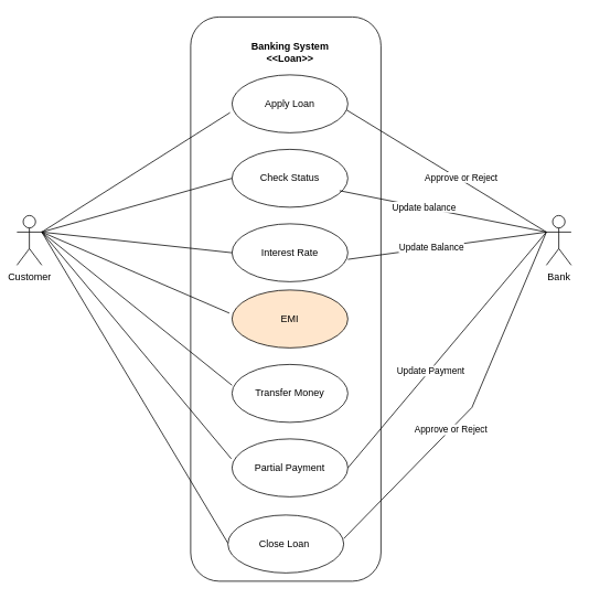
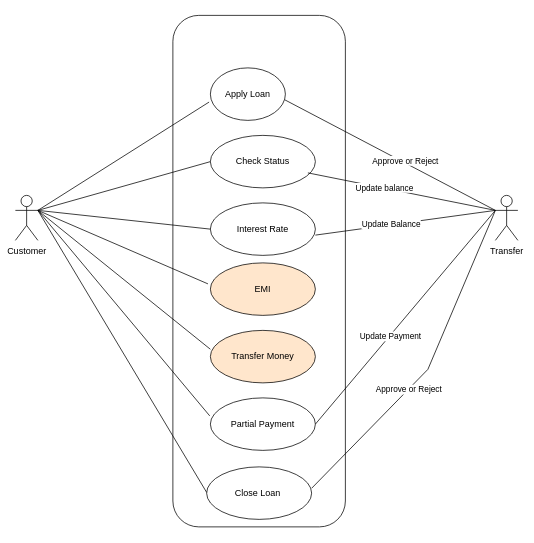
  <mxCell id="0" />
  <mxCell id="1" parent="0" />
  <mxCell id="2" value="" style="rounded=1;whiteSpace=wrap;html=1;" vertex="1" parent="1"><mxGeometry x="230" y="20" width="230" height="682" as="geometry" /></mxCell>
  <mxCell id="3" value="Customer" style="shape=umlActor;verticalLabelPosition=bottom;verticalAlign=top;html=1;" vertex="1" parent="1"><mxGeometry x="20" y="260" width="30" height="60" as="geometry" /></mxCell>
- <mxCell id="4" value="Apply Loan" style="ellipse;whiteSpace=wrap;html=1;" vertex="1" parent="1"><mxGeometry x="280" y="90" width="140" height="70" as="geometry" /></mxCell>
+ <mxCell id="4" value="Apply Loan" style="ellipse;whiteSpace=wrap;html=1;" vertex="1" parent="1"><mxGeometry x="280" y="90" width="100" height="70" as="geometry" /></mxCell>
  <mxCell id="5" value="Check Status" style="ellipse;whiteSpace=wrap;html=1;" vertex="1" parent="1"><mxGeometry x="280" y="180" width="140" height="70" as="geometry" /></mxCell>
  <mxCell id="6" value="Interest Rate" style="ellipse;whiteSpace=wrap;html=1;" vertex="1" parent="1"><mxGeometry x="280" y="270" width="140" height="70" as="geometry" /></mxCell>
  <mxCell id="7" value="EMI" style="ellipse;whiteSpace=wrap;html=1;fillColor=#ffe6cc;" vertex="1" parent="1"><mxGeometry x="280" y="350" width="140" height="70" as="geometry" /></mxCell>
- <mxCell id="8" value="Banking System&lt;br&gt;&amp;lt;&amp;lt;Loan&amp;gt;&amp;gt;" style="text;align=center;fontStyle=1;verticalAlign=middle;spacingLeft=3;spacingRight=3;strokeColor=none;rotatable=0;points=[[0,0.5],[1,0.5]];portConstraint=eastwest;html=1;" vertex="1" parent="1"><mxGeometry x="310" y="50" width="80" height="26" as="geometry" /></mxCell>
- <mxCell id="9" value="Transfer Money" style="ellipse;whiteSpace=wrap;html=1;" vertex="1" parent="1"><mxGeometry x="280" y="440" width="140" height="70" as="geometry" /></mxCell>
+ <mxCell id="9" value="Transfer Money" style="ellipse;whiteSpace=wrap;html=1;fillColor=#ffe6cc;" vertex="1" parent="1"><mxGeometry x="280" y="440" width="140" height="70" as="geometry" /></mxCell>
  <mxCell id="10" value="Partial Payment" style="ellipse;whiteSpace=wrap;html=1;" vertex="1" parent="1"><mxGeometry x="280" y="530" width="140" height="70" as="geometry" /></mxCell>
  <mxCell id="11" value="" style="endArrow=none;html=1;rounded=0;entryX=-0.017;entryY=0.651;entryDx=0;entryDy=0;entryPerimeter=0;exitX=1;exitY=0.333;exitDx=0;exitDy=0;exitPerimeter=0;" edge="1" parent="1" source="3" target="4"><mxGeometry width="50" height="50" relative="1" as="geometry"><mxPoint x="60" y="270" as="sourcePoint" /><mxPoint x="110" y="220" as="targetPoint" /></mxGeometry></mxCell>
  <mxCell id="12" value="" style="endArrow=none;html=1;rounded=0;entryX=0;entryY=0.5;entryDx=0;entryDy=0;" edge="1" parent="1" target="5"><mxGeometry width="50" height="50" relative="1" as="geometry"><mxPoint x="50" y="280" as="sourcePoint" /><mxPoint x="288" y="146" as="targetPoint" /></mxGeometry></mxCell>
  <mxCell id="13" value="" style="endArrow=none;html=1;rounded=0;entryX=0;entryY=0.5;entryDx=0;entryDy=0;exitX=1;exitY=0.333;exitDx=0;exitDy=0;exitPerimeter=0;" edge="1" parent="1" source="3" target="6"><mxGeometry width="50" height="50" relative="1" as="geometry"><mxPoint x="60" y="280" as="sourcePoint" /><mxPoint x="298" y="156" as="targetPoint" /></mxGeometry></mxCell>
  <mxCell id="14" value="" style="endArrow=none;html=1;rounded=0;entryX=-0.023;entryY=0.4;entryDx=0;entryDy=0;entryPerimeter=0;" edge="1" parent="1" target="7"><mxGeometry width="50" height="50" relative="1" as="geometry"><mxPoint x="50" y="280" as="sourcePoint" /><mxPoint x="308" y="166" as="targetPoint" /></mxGeometry></mxCell>
  <mxCell id="15" value="" style="endArrow=none;html=1;rounded=0;entryX=0;entryY=0.36;entryDx=0;entryDy=0;entryPerimeter=0;exitX=1;exitY=0.333;exitDx=0;exitDy=0;exitPerimeter=0;" edge="1" parent="1" source="3" target="9"><mxGeometry width="50" height="50" relative="1" as="geometry"><mxPoint x="60" y="280" as="sourcePoint" /><mxPoint x="318" y="176" as="targetPoint" /></mxGeometry></mxCell>
  <mxCell id="16" value="" style="endArrow=none;html=1;rounded=0;entryX=-0.006;entryY=0.343;entryDx=0;entryDy=0;entryPerimeter=0;exitX=1;exitY=0.333;exitDx=0;exitDy=0;exitPerimeter=0;" edge="1" parent="1" source="3" target="10"><mxGeometry width="50" height="50" relative="1" as="geometry"><mxPoint x="100" y="330" as="sourcePoint" /><mxPoint x="328" y="186" as="targetPoint" /></mxGeometry></mxCell>
- <mxCell id="17" value="Bank" style="shape=umlActor;verticalLabelPosition=bottom;verticalAlign=top;html=1;" vertex="1" parent="1"><mxGeometry x="660" y="260" width="30" height="60" as="geometry" /></mxCell>
+ <mxCell id="17" value="Transfer" style="shape=umlActor;verticalLabelPosition=bottom;verticalAlign=top;html=1;" vertex="1" parent="1"><mxGeometry x="660" y="260" width="30" height="60" as="geometry" /></mxCell>
  <mxCell id="18" value="" style="endArrow=none;html=1;rounded=0;entryX=0;entryY=0.333;entryDx=0;entryDy=0;entryPerimeter=0;exitX=0.989;exitY=0.606;exitDx=0;exitDy=0;exitPerimeter=0;" edge="1" parent="1" source="4" target="17"><mxGeometry width="50" height="50" relative="1" as="geometry"><mxPoint x="480" y="303.967" as="sourcePoint" /><mxPoint x="680" y="276.03" as="targetPoint" /></mxGeometry></mxCell>
  <mxCell id="19" value="Approve or Reject" style="edgeLabel;html=1;align=center;verticalAlign=middle;resizable=0;points=[];" connectable="0" vertex="1" parent="18"><mxGeometry x="0.131" y="3" relative="1" as="geometry"><mxPoint as="offset" /></mxGeometry></mxCell>
  <mxCell id="20" value="" style="endArrow=none;html=1;rounded=0;entryX=0;entryY=0.333;entryDx=0;entryDy=0;entryPerimeter=0;exitX=0.989;exitY=0.606;exitDx=0;exitDy=0;exitPerimeter=0;" edge="1" parent="1" target="17"><mxGeometry width="50" height="50" relative="1" as="geometry"><mxPoint x="410" y="230" as="sourcePoint" /><mxPoint x="672" y="374.03" as="targetPoint" /></mxGeometry></mxCell>
  <mxCell id="21" value="Update balance" style="edgeLabel;html=1;align=center;verticalAlign=middle;resizable=0;points=[];" connectable="0" vertex="1" parent="20"><mxGeometry x="-0.195" y="1" relative="1" as="geometry"><mxPoint as="offset" /></mxGeometry></mxCell>
  <mxCell id="22" value="" style="endArrow=none;html=1;rounded=0;exitX=0.989;exitY=0.606;exitDx=0;exitDy=0;exitPerimeter=0;" edge="1" parent="1"><mxGeometry width="50" height="50" relative="1" as="geometry"><mxPoint x="420" y="312.99" as="sourcePoint" /><mxPoint x="660" y="280" as="targetPoint" /></mxGeometry></mxCell>
  <mxCell id="23" value="Update Balance&lt;br&gt;" style="edgeLabel;html=1;align=center;verticalAlign=middle;resizable=0;points=[];" connectable="0" vertex="1" parent="22"><mxGeometry x="-0.159" y="1" relative="1" as="geometry"><mxPoint as="offset" /></mxGeometry></mxCell>
  <mxCell id="24" value="" style="endArrow=none;html=1;rounded=0;entryX=0;entryY=0.333;entryDx=0;entryDy=0;entryPerimeter=0;exitX=1;exitY=0.5;exitDx=0;exitDy=0;" edge="1" parent="1" source="10" target="17"><mxGeometry width="50" height="50" relative="1" as="geometry"><mxPoint x="420" y="455.97" as="sourcePoint" /><mxPoint x="682" y="600" as="targetPoint" /></mxGeometry></mxCell>
  <mxCell id="25" value="Update Payment" style="edgeLabel;html=1;align=center;verticalAlign=middle;resizable=0;points=[];" connectable="0" vertex="1" parent="24"><mxGeometry x="-0.175" y="-1" relative="1" as="geometry"><mxPoint as="offset" /></mxGeometry></mxCell>
  <mxCell id="26" value="Close Loan&amp;nbsp;" style="ellipse;whiteSpace=wrap;html=1;" vertex="1" parent="1"><mxGeometry x="275" y="622" width="140" height="70" as="geometry" /></mxCell>
  <mxCell id="27" value="" style="endArrow=none;html=1;rounded=0;entryX=-0.006;entryY=0.343;entryDx=0;entryDy=0;entryPerimeter=0;exitX=1;exitY=0.333;exitDx=0;exitDy=0;exitPerimeter=0;" edge="1" parent="1" source="3"><mxGeometry width="50" height="50" relative="1" as="geometry"><mxPoint x="46" y="382" as="sourcePoint" /><mxPoint x="275" y="656" as="targetPoint" /></mxGeometry></mxCell>
  <mxCell id="28" value="" style="endArrow=none;html=1;rounded=0;entryX=0;entryY=0.333;entryDx=0;entryDy=0;entryPerimeter=0;exitX=1.001;exitY=0.406;exitDx=0;exitDy=0;exitPerimeter=0;" edge="1" parent="1" source="26" target="17"><mxGeometry width="50" height="50" relative="1" as="geometry"><mxPoint x="420" y="637" as="sourcePoint" /><mxPoint x="660" y="270" as="targetPoint" /><Array as="points"><mxPoint x="570" y="492" /></Array></mxGeometry></mxCell>
  <mxCell id="29" value="Approve or Reject&amp;nbsp;" style="edgeLabel;html=1;align=center;verticalAlign=middle;resizable=0;points=[];" connectable="0" vertex="1" parent="28"><mxGeometry x="-0.175" y="-1" relative="1" as="geometry"><mxPoint as="offset" /></mxGeometry></mxCell>
